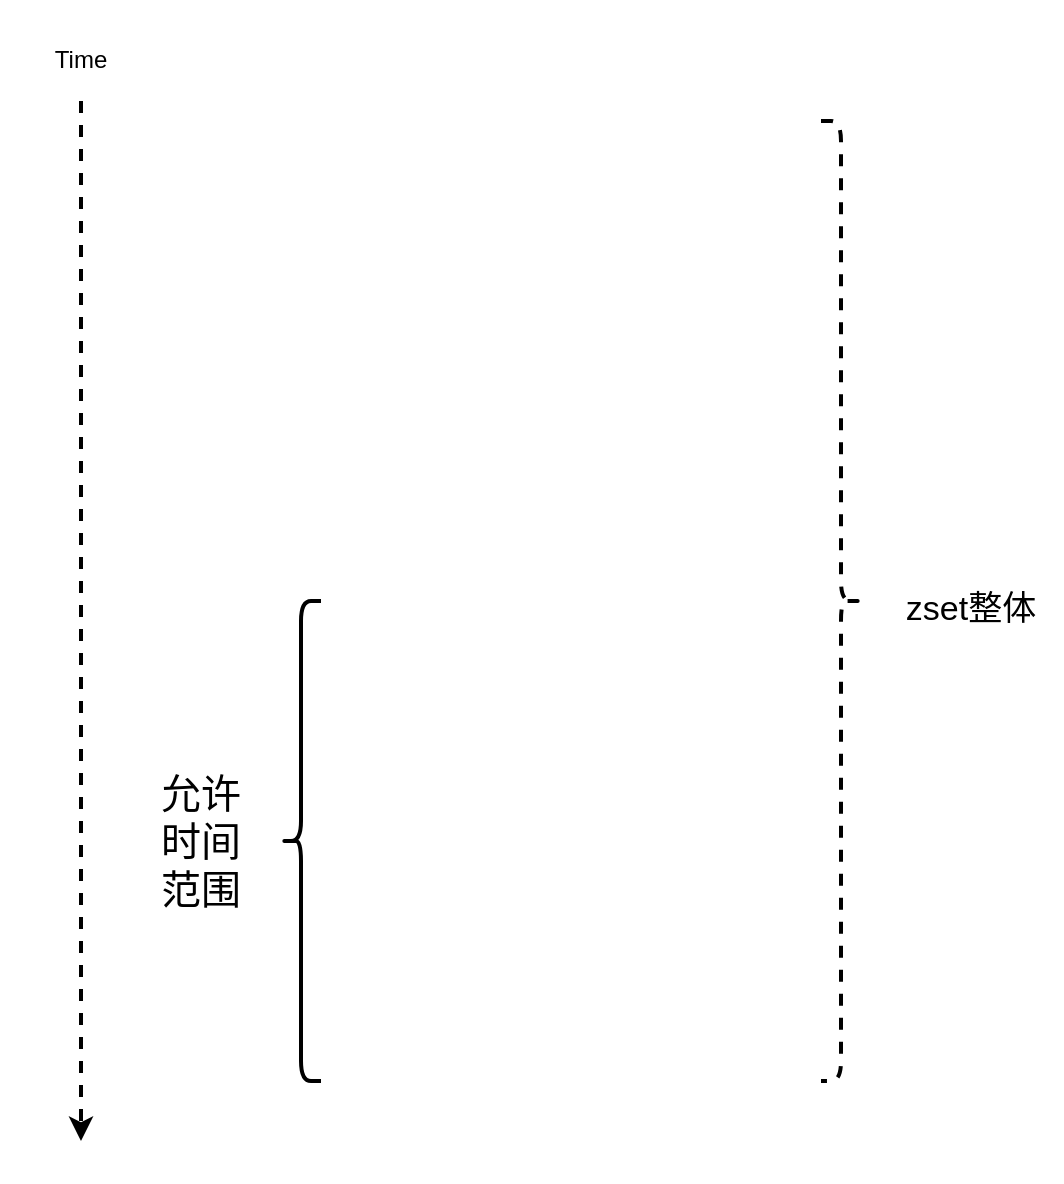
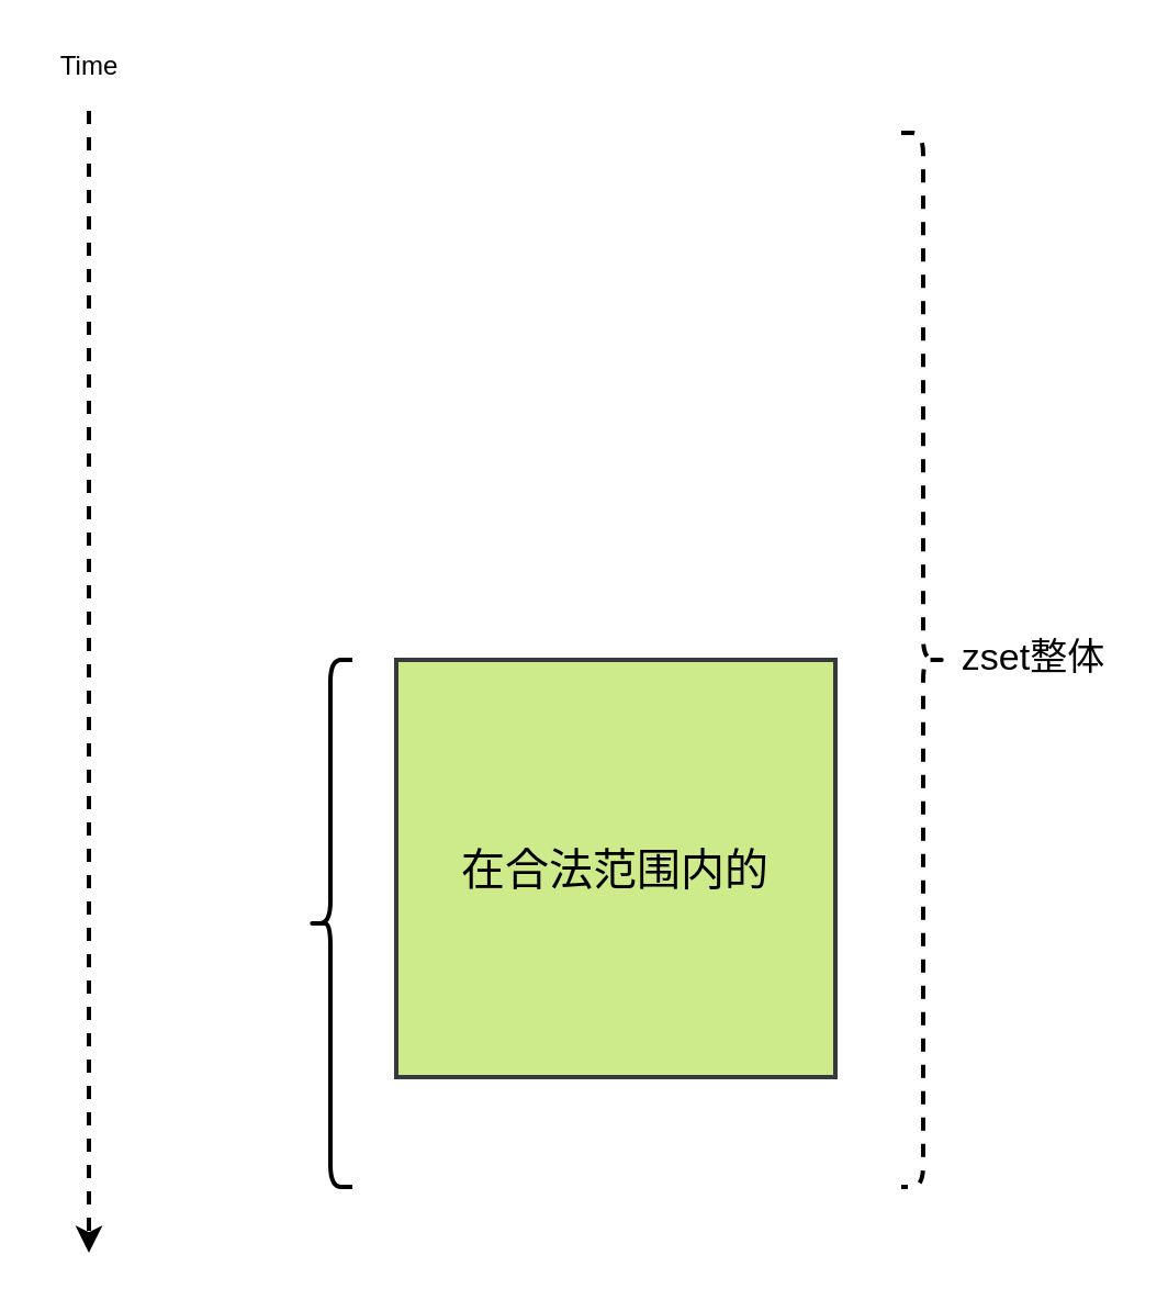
  <mxCell id="0" />
  <mxCell id="1" parent="0" />
  <mxCell id="2" value="" style="group;fontSize=20;" parent="1" vertex="1" connectable="0"><mxGeometry x="180" y="60" width="200" height="480" as="geometry" /></mxCell>
+ <mxCell id="3" value="在合法范围内的" style="rounded=0;whiteSpace=wrap;html=1;strokeWidth=2;fillColor=#cdeb8b;strokeColor=#36393d;fontSize=20;" parent="2" vertex="1"><mxGeometry y="240" width="200" height="190" as="geometry" /></mxCell>
  <mxCell id="4" value="" style="shape=curlyBracket;whiteSpace=wrap;html=1;rounded=1;flipH=1;dashed=1;strokeWidth=2;" parent="1" vertex="1"><mxGeometry x="410" y="60" width="20" height="480" as="geometry" /></mxCell>
- <mxCell id="5" value="&lt;font style=&quot;font-size: 17px&quot;&gt;zset整体&lt;/font&gt;" style="text;html=1;align=center;verticalAlign=middle;resizable=0;points=[];autosize=1;strokeColor=none;fillColor=none;" parent="1" vertex="1"><mxGeometry x="445" y="295" width="80" height="20" as="geometry" /></mxCell>
+ <mxCell id="5" value="&lt;font style=&quot;font-size: 17px&quot;&gt;zset整体&lt;/font&gt;" style="text;html=1;align=center;verticalAlign=middle;resizable=0;points=[];autosize=1;strokeColor=none;fillColor=none;" parent="1" vertex="1"><mxGeometry x="430" y="290" width="80" height="20" as="geometry" /></mxCell>
  <mxCell id="6" value="" style="shape=curlyBracket;whiteSpace=wrap;html=1;rounded=1;fontSize=20;strokeWidth=2;" parent="1" vertex="1"><mxGeometry x="140" y="300" width="20" height="240" as="geometry" /></mxCell>
- <mxCell id="7" value="允许&lt;br&gt;时间&lt;br&gt;范围" style="text;html=1;align=center;verticalAlign=middle;resizable=0;points=[];autosize=1;strokeColor=none;fillColor=none;fontSize=20;" parent="1" vertex="1"><mxGeometry x="70" y="380" width="60" height="80" as="geometry" /></mxCell>
  <mxCell id="8" value="" style="endArrow=classic;html=1;rounded=0;dashed=1;strokeWidth=2;" parent="1" edge="1"><mxGeometry x="160" y="80" width="50" height="50" as="geometry"><mxPoint x="40" y="50" as="sourcePoint" /><mxPoint x="40" y="570" as="targetPoint" /></mxGeometry></mxCell>
  <mxCell id="9" value="Time" style="text;html=1;align=center;verticalAlign=middle;resizable=0;points=[];autosize=1;strokeColor=none;fillColor=none;strokeWidth=6;" parent="1" vertex="1"><mxGeometry x="20" y="20" width="40" height="20" as="geometry" /></mxCell>
